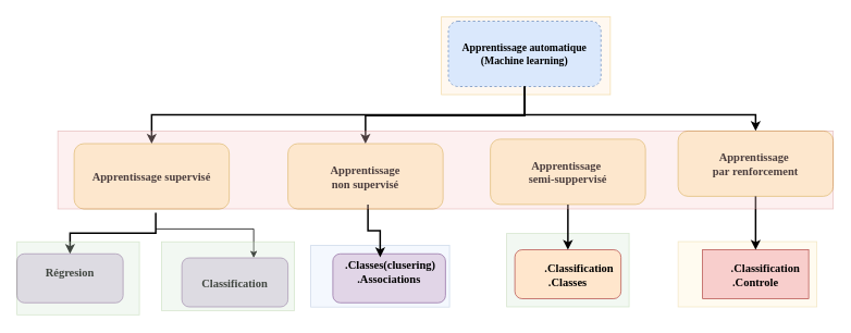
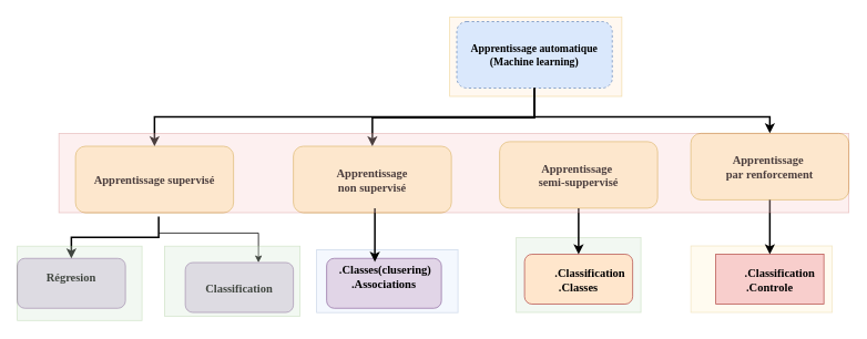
  <mxCell id="0" />
  <mxCell id="1" parent="0" />
  <mxCell id="2" value="" style="fillColor=#ffe6cc;strokeColor=#d79b00;opacity=30;" parent="1" vertex="1"><mxGeometry x="540" y="20" width="207" height="95.5" as="geometry" /></mxCell>
  <mxCell id="3" value="" style="fillColor=#d5e8d4;strokeColor=#82b366;opacity=30;" parent="1" vertex="1"><mxGeometry x="620" y="285.5" width="150" height="90" as="geometry" /></mxCell>
  <mxCell id="4" value="" style="fillColor=#fff2cc;strokeColor=#d6b656;opacity=30;" parent="1" vertex="1"><mxGeometry x="830" y="295.5" width="170" height="80" as="geometry" /></mxCell>
  <mxCell id="5" value="" style="fillColor=#dae8fc;strokeColor=#6c8ebf;opacity=30;" parent="1" vertex="1"><mxGeometry x="380" y="300" width="170" height="75.75" as="geometry" /></mxCell>
  <mxCell id="6" value="Apprentissage automatique&#10;(Machine learning)" style="rounded=1;fillColor=#dae8fc;strokeColor=#6c8ebf;fontStyle=1;fontFamily=Tahoma;fontSize=13;dashed=1;" parent="1" vertex="1"><mxGeometry x="548.5" y="25.5" width="187" height="80" as="geometry" /></mxCell>
  <mxCell id="7" value="Apprentissage &#10;par renforcement" style="rounded=1;fillColor=#fff2cc;strokeColor=#d6b656;fontStyle=1;fontFamily=Tahoma;fontSize=14" parent="1" vertex="1"><mxGeometry x="830" y="160" width="190" height="80" as="geometry" /></mxCell>
  <mxCell id="8" value="" style="edgeStyle=elbowEdgeStyle;elbow=vertical;strokeWidth=2;rounded=0" parent="1" source="6" target="7" edge="1"><mxGeometry x="337" y="215.5" width="100" height="100" as="geometry"><mxPoint x="127" y="155.5" as="sourcePoint" /><mxPoint x="227" y="55.5" as="targetPoint" /><Array as="points"><mxPoint x="642" y="140" /></Array></mxGeometry></mxCell>
  <mxCell id="9" value="Apprentissage &#10;semi-suppervisé" style="rounded=1;fillColor=#fff2cc;strokeColor=#d6b656;fontStyle=1;fontFamily=Tahoma;fontSize=14" parent="1" vertex="1"><mxGeometry x="600" y="170" width="190" height="80" as="geometry" /></mxCell>
  <mxCell id="10" value="Apprentissage&#10;non supervisé" style="rounded=1;fillColor=#fff2cc;strokeColor=#d6b656;fontStyle=1;fontFamily=Tahoma;fontSize=14" parent="1" vertex="1"><mxGeometry x="352" y="175.5" width="190" height="80" as="geometry" /></mxCell>
  <mxCell id="11" value="Apprentissage supervisé" style="rounded=1;fillColor=#fff2cc;strokeColor=#d6b656;fontStyle=1;fontFamily=Tahoma;fontSize=14" parent="1" vertex="1"><mxGeometry x="90" y="175.5" width="190" height="80" as="geometry" /></mxCell>
  <mxCell id="12" value="Régresion&#10;      " style="rounded=1;fillColor=#e1d5e7;strokeColor=#9673a6;fontStyle=1;fontFamily=Tahoma;fontSize=14" parent="1" vertex="1"><mxGeometry x="20" y="310.5" width="130" height="60" as="geometry" /></mxCell>
  <mxCell id="13" value="Classification" style="rounded=1;fillColor=#e1d5e7;strokeColor=#9673a6;fontStyle=1;fontFamily=Tahoma;fontSize=14" parent="1" vertex="1"><mxGeometry x="222" y="315.5" width="130" height="60" as="geometry" /></mxCell>
- <mxCell id="14" value=" .Classes(clusering)&#10;.Associations&#10;" style="rounded=1;fillColor=#e1d5e7;strokeColor=#9673a6;fontStyle=1;fontFamily=Tahoma;fontSize=14" parent="1" vertex="1"><mxGeometry x="407" y="310.5" width="138" height="60" as="geometry" /></mxCell>
+ <mxCell id="14" value=" .Classes(clusering)&#10;.Associations&#10;" style="rounded=1;fillColor=#e1d5e7;strokeColor=#9673a6;fontStyle=1;fontFamily=Tahoma;fontSize=14" parent="1" vertex="1"><mxGeometry x="392" y="310.5" width="138" height="60" as="geometry" /></mxCell>
  <mxCell id="15" value="        .Classification&#10;.Classes" style="rounded=1;fillColor=#ffe6cc;strokeColor=#b85450;fontStyle=1;fontFamily=Tahoma;fontSize=14;" parent="1" vertex="1"><mxGeometry x="630" y="305.5" width="130" height="60" as="geometry" /></mxCell>
  <mxCell id="16" value="       .Classification&#10;.Controle" style="fillColor=#f8cecc;strokeColor=#b85450;fontStyle=1;fontFamily=Tahoma;fontSize=14;rounded=0;" parent="1" vertex="1"><mxGeometry x="860" y="305.5" width="130" height="60" as="geometry" /></mxCell>
  <mxCell id="17" value="" style="edgeStyle=elbowEdgeStyle;elbow=vertical;strokeWidth=2;rounded=0" parent="1" source="6" target="10" edge="1"><mxGeometry x="347" y="225.5" width="100" height="100" as="geometry"><mxPoint x="652" y="115.5" as="sourcePoint" /><mxPoint x="1257" y="185.5" as="targetPoint" /></mxGeometry></mxCell>
  <mxCell id="18" value="" style="edgeStyle=elbowEdgeStyle;elbow=vertical;strokeWidth=2;rounded=0" parent="1" source="6" target="11" edge="1"><mxGeometry x="-23" y="135.5" width="100" height="100" as="geometry"><mxPoint x="-233" y="75.5" as="sourcePoint" /><mxPoint x="-133" y="-24.5" as="targetPoint" /><Array as="points"><mxPoint x="642" y="140" /></Array></mxGeometry></mxCell>
  <mxCell id="19" value="" style="edgeStyle=elbowEdgeStyle;elbow=vertical;strokeWidth=2;rounded=0" parent="1" target="12" edge="1"><mxGeometry x="-23" y="135.5" width="100" height="100" as="geometry"><mxPoint x="190" y="260" as="sourcePoint" /><mxPoint x="-133" y="-24.5" as="targetPoint" /></mxGeometry></mxCell>
  <mxCell id="20" value="" style="edgeStyle=elbowEdgeStyle;elbow=vertical;strokeWidth=2;rounded=0;entryX=0.42;entryY=0.071;entryDx=0;entryDy=0;entryPerimeter=0;" parent="1" target="14" edge="1"><mxGeometry x="-23" y="135.5" width="100" height="100" as="geometry"><mxPoint x="450" y="250" as="sourcePoint" /><mxPoint x="-133" y="-24.5" as="targetPoint" /></mxGeometry></mxCell>
  <mxCell id="21" value="" style="edgeStyle=elbowEdgeStyle;elbow=vertical;strokeWidth=2;rounded=0" parent="1" source="9" target="15" edge="1"><mxGeometry x="-23" y="135.5" width="100" height="100" as="geometry"><mxPoint x="-233" y="75.5" as="sourcePoint" /><mxPoint x="-133" y="-24.5" as="targetPoint" /></mxGeometry></mxCell>
  <mxCell id="22" value="" style="edgeStyle=elbowEdgeStyle;elbow=vertical;strokeWidth=2;rounded=0" parent="1" source="7" target="16" edge="1"><mxGeometry x="-23" y="135.5" width="100" height="100" as="geometry"><mxPoint x="-233" y="75.5" as="sourcePoint" /><mxPoint x="-133" y="-24.5" as="targetPoint" /></mxGeometry></mxCell>
  <mxCell id="23" value="" style="endArrow=none;html=1;rounded=0;fontStyle=0;fontSize=16;" edge="1" parent="1"><mxGeometry width="50" height="50" relative="1" as="geometry"><mxPoint x="190" y="280" as="sourcePoint" /><mxPoint x="310" y="280" as="targetPoint" /></mxGeometry></mxCell>
  <mxCell id="24" value="" style="endArrow=classic;html=1;rounded=0;" edge="1" parent="1"><mxGeometry width="50" height="50" relative="1" as="geometry"><mxPoint x="310" y="280" as="sourcePoint" /><mxPoint x="310" y="315.5" as="targetPoint" /><Array as="points"><mxPoint x="310" y="310" /></Array></mxGeometry></mxCell>
  <mxCell id="25" value="" style="fillColor=#f8cecc;strokeColor=#b85450;opacity=30;" vertex="1" parent="1"><mxGeometry x="70" y="160" width="950" height="95.5" as="geometry" /></mxCell>
  <mxCell id="26" value="" style="fillColor=#d5e8d4;strokeColor=#82b366;opacity=30;" vertex="1" parent="1"><mxGeometry x="20" y="295.75" width="150" height="89.5" as="geometry" /></mxCell>
  <mxCell id="27" value="" style="fillColor=#d5e8d4;strokeColor=#82b366;opacity=30;" vertex="1" parent="1"><mxGeometry x="197" y="295.75" width="163" height="84.25" as="geometry" /></mxCell>
